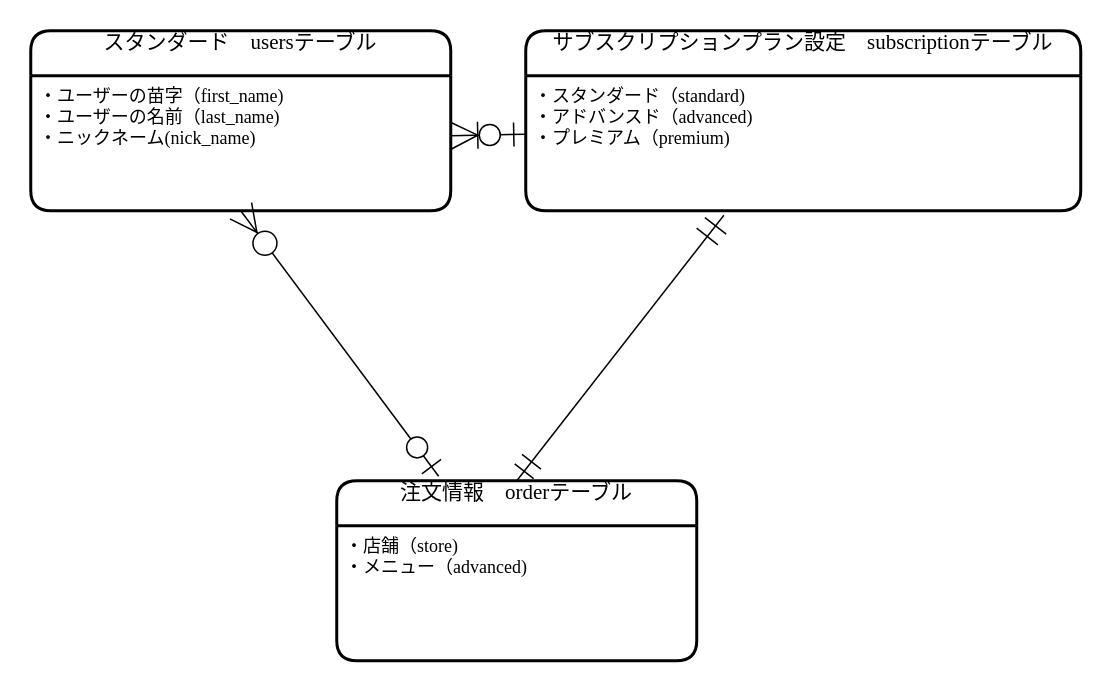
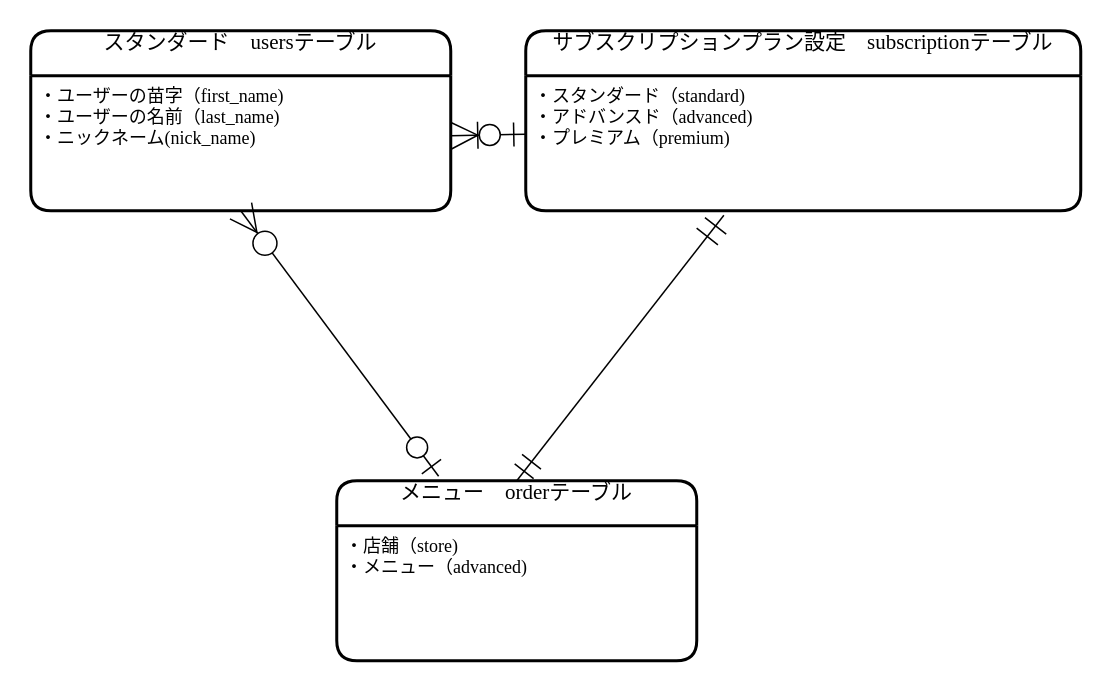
  <mxCell id="0" />
  <mxCell id="1" parent="0" />
  <mxCell id="2" value="スタンダード　usersテーブル&#10;" style="swimlane;childLayout=stackLayout;horizontal=1;startSize=30;horizontalStack=0;rounded=1;fontSize=14;fontStyle=0;strokeWidth=2;resizeParent=0;resizeLast=1;shadow=0;dashed=0;align=center;hachureGap=4;fontFamily=Garamond;" vertex="1" parent="1"><mxGeometry x="20" y="20" width="280" height="120" as="geometry" /></mxCell>
  <mxCell id="3" value="・ユーザーの苗字（first_name)&#10;・ユーザーの名前（last_name)&#10;・ニックネーム(nick_name)" style="align=left;strokeColor=none;fillColor=none;spacingLeft=4;fontSize=12;verticalAlign=top;resizable=0;rotatable=0;part=1;hachureGap=4;fontFamily=Garamond;" vertex="1" parent="2"><mxGeometry y="30" width="280" height="90" as="geometry" /></mxCell>
- <mxCell id="4" value="注文情報　orderテーブル&#10;" style="swimlane;childLayout=stackLayout;horizontal=1;startSize=30;horizontalStack=0;rounded=1;fontSize=14;fontStyle=0;strokeWidth=2;resizeParent=0;resizeLast=1;shadow=0;dashed=0;align=center;hachureGap=4;fontFamily=Garamond;" vertex="1" parent="1"><mxGeometry x="224" y="320" width="240" height="120" as="geometry" /></mxCell>
+ <mxCell id="4" value="メニュー　orderテーブル&#10;" style="swimlane;childLayout=stackLayout;horizontal=1;startSize=30;horizontalStack=0;rounded=1;fontSize=14;fontStyle=0;strokeWidth=2;resizeParent=0;resizeLast=1;shadow=0;dashed=0;align=center;hachureGap=4;fontFamily=Garamond;" vertex="1" parent="1"><mxGeometry x="224" y="320" width="240" height="120" as="geometry" /></mxCell>
  <mxCell id="5" value="・店舗（store)&#10;・メニュー（advanced)" style="align=left;strokeColor=none;fillColor=none;spacingLeft=4;fontSize=12;verticalAlign=top;resizable=0;rotatable=0;part=1;hachureGap=4;fontFamily=Garamond;" vertex="1" parent="4"><mxGeometry y="30" width="240" height="90" as="geometry" /></mxCell>
  <mxCell id="6" value="サブスクリプションプラン設定　subscriptionテーブル&#10;" style="swimlane;childLayout=stackLayout;horizontal=1;startSize=30;horizontalStack=0;rounded=1;fontSize=14;fontStyle=0;strokeWidth=2;resizeParent=0;resizeLast=1;shadow=0;dashed=0;align=center;hachureGap=4;fontFamily=Garamond;" vertex="1" parent="1"><mxGeometry x="350" y="20" width="370" height="120" as="geometry" /></mxCell>
  <mxCell id="7" value="・スタンダード（standard)&#10;・アドバンスド（advanced)&#10;・プレミアム（premium)" style="align=left;strokeColor=none;fillColor=none;spacingLeft=4;fontSize=12;verticalAlign=top;resizable=0;rotatable=0;part=1;hachureGap=4;fontFamily=Garamond;" vertex="1" parent="6"><mxGeometry y="30" width="370" height="90" as="geometry" /></mxCell>
  <mxCell id="8" value="" style="fontSize=12;html=1;endArrow=ERmandOne;startArrow=ERmandOne;fontFamily=Garamond;entryX=0.357;entryY=1.033;entryDx=0;entryDy=0;entryPerimeter=0;exitX=0.5;exitY=0;exitDx=0;exitDy=0;endSize=16;startSize=14;" edge="1" parent="1" source="4" target="7"><mxGeometry width="100" height="100" relative="1" as="geometry"><mxPoint x="340" y="310" as="sourcePoint" /><mxPoint x="440" y="190" as="targetPoint" /></mxGeometry></mxCell>
  <mxCell id="9" value="" style="fontSize=12;html=1;endArrow=ERzeroToMany;startArrow=ERzeroToOne;fontFamily=Garamond;entryX=0.5;entryY=1;entryDx=0;entryDy=0;exitX=0.283;exitY=-0.025;exitDx=0;exitDy=0;exitPerimeter=0;endSize=16;startSize=14;" edge="1" parent="1" source="4" target="3"><mxGeometry width="100" height="100" relative="1" as="geometry"><mxPoint x="300" y="310" as="sourcePoint" /><mxPoint x="440" y="190" as="targetPoint" /></mxGeometry></mxCell>
  <mxCell id="10" value="" style="fontSize=12;html=1;endArrow=ERoneToMany;startArrow=ERzeroToOne;fontFamily=Garamond;exitX=0;exitY=0.433;exitDx=0;exitDy=0;exitPerimeter=0;endSize=16;startSize=14;" edge="1" parent="1" source="7"><mxGeometry width="100" height="100" relative="1" as="geometry"><mxPoint x="340" y="90" as="sourcePoint" /><mxPoint x="300" y="90" as="targetPoint" /></mxGeometry></mxCell>
